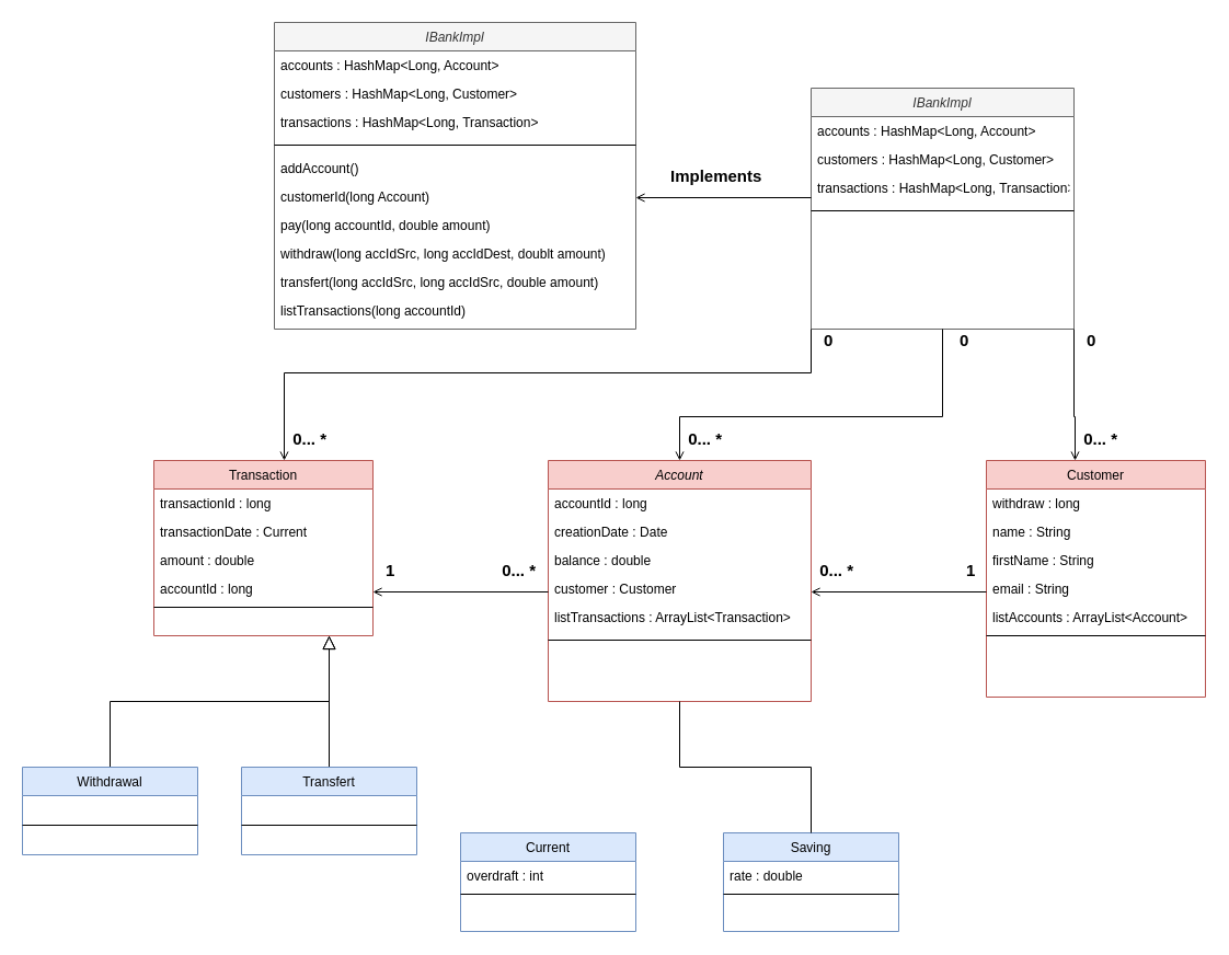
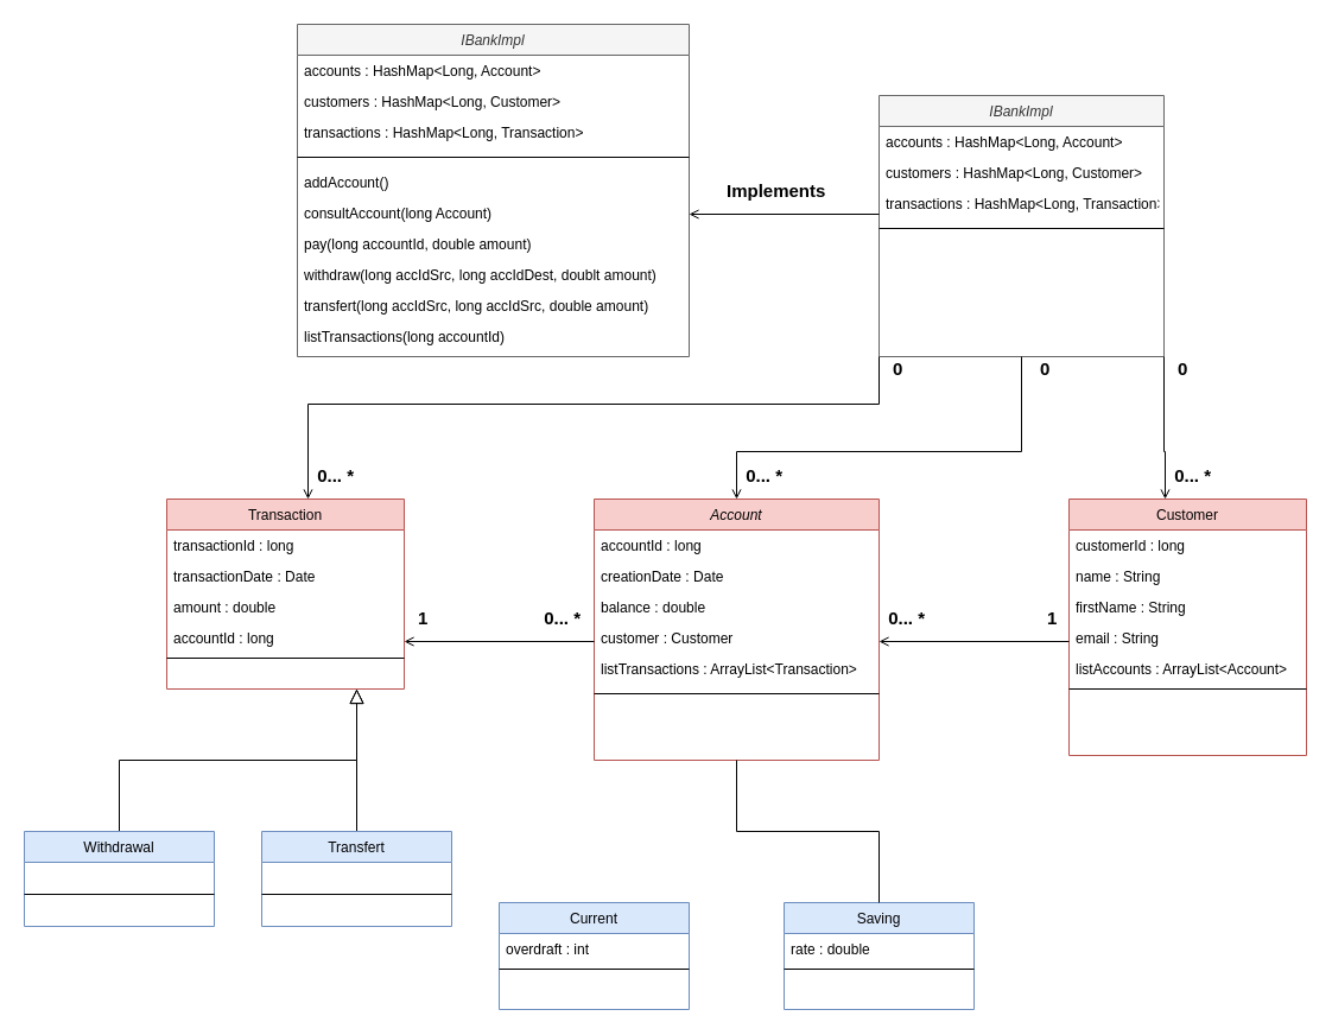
  <mxCell id="0" />
  <mxCell id="1" parent="0" />
  <mxCell id="2" value="Account" style="swimlane;fontStyle=2;align=center;verticalAlign=top;childLayout=stackLayout;horizontal=1;startSize=26;horizontalStack=0;resizeParent=1;resizeLast=0;collapsible=1;marginBottom=0;rounded=0;shadow=0;strokeWidth=1;fillColor=#f8cecc;strokeColor=#b85450;" parent="1" vertex="1"><mxGeometry x="500" y="420" width="240" height="220" as="geometry"><mxRectangle x="230" y="140" width="160" height="26" as="alternateBounds" /></mxGeometry></mxCell>
  <mxCell id="3" value="accountId : long" style="text;align=left;verticalAlign=top;spacingLeft=4;spacingRight=4;overflow=hidden;rotatable=0;points=[[0,0.5],[1,0.5]];portConstraint=eastwest;" parent="2" vertex="1"><mxGeometry y="26" width="240" height="26" as="geometry" /></mxCell>
  <mxCell id="4" value="creationDate : Date" style="text;align=left;verticalAlign=top;spacingLeft=4;spacingRight=4;overflow=hidden;rotatable=0;points=[[0,0.5],[1,0.5]];portConstraint=eastwest;rounded=0;shadow=0;html=0;" parent="2" vertex="1"><mxGeometry y="52" width="240" height="26" as="geometry" /></mxCell>
  <mxCell id="5" value="balance : double" style="text;align=left;verticalAlign=top;spacingLeft=4;spacingRight=4;overflow=hidden;rotatable=0;points=[[0,0.5],[1,0.5]];portConstraint=eastwest;rounded=0;shadow=0;html=0;" parent="2" vertex="1"><mxGeometry y="78" width="240" height="26" as="geometry" /></mxCell>
  <mxCell id="6" value="customer : Customer" style="text;align=left;verticalAlign=top;spacingLeft=4;spacingRight=4;overflow=hidden;rotatable=0;points=[[0,0.5],[1,0.5]];portConstraint=eastwest;rounded=0;shadow=0;html=0;" parent="2" vertex="1"><mxGeometry y="104" width="240" height="26" as="geometry" /></mxCell>
  <mxCell id="7" value="listTransactions : ArrayList&lt;Transaction&gt;" style="text;align=left;verticalAlign=top;spacingLeft=4;spacingRight=4;overflow=hidden;rotatable=0;points=[[0,0.5],[1,0.5]];portConstraint=eastwest;rounded=0;shadow=0;html=0;" parent="2" vertex="1"><mxGeometry y="130" width="240" height="26" as="geometry" /></mxCell>
  <mxCell id="8" value="" style="line;html=1;strokeWidth=1;align=left;verticalAlign=middle;spacingTop=-1;spacingLeft=3;spacingRight=3;rotatable=0;labelPosition=right;points=[];portConstraint=eastwest;" parent="2" vertex="1"><mxGeometry y="156" width="240" height="16" as="geometry" /></mxCell>
  <mxCell id="9" value="Current" style="swimlane;fontStyle=0;align=center;verticalAlign=top;childLayout=stackLayout;horizontal=1;startSize=26;horizontalStack=0;resizeParent=1;resizeLast=0;collapsible=1;marginBottom=0;rounded=0;shadow=0;strokeWidth=1;fillColor=#dae8fc;strokeColor=#6c8ebf;" parent="1" vertex="1"><mxGeometry x="420" y="760" width="160" height="90" as="geometry"><mxRectangle x="130" y="380" width="160" height="26" as="alternateBounds" /></mxGeometry></mxCell>
  <mxCell id="10" value="overdraft : int" style="text;align=left;verticalAlign=top;spacingLeft=4;spacingRight=4;overflow=hidden;rotatable=0;points=[[0,0.5],[1,0.5]];portConstraint=eastwest;" parent="9" vertex="1"><mxGeometry y="26" width="160" height="26" as="geometry" /></mxCell>
  <mxCell id="11" value="" style="line;html=1;strokeWidth=1;align=left;verticalAlign=middle;spacingTop=-1;spacingLeft=3;spacingRight=3;rotatable=0;labelPosition=right;points=[];portConstraint=eastwest;" parent="9" vertex="1"><mxGeometry y="52" width="160" height="8" as="geometry" /></mxCell>
  <mxCell id="12" value="Saving" style="swimlane;fontStyle=0;align=center;verticalAlign=top;childLayout=stackLayout;horizontal=1;startSize=26;horizontalStack=0;resizeParent=1;resizeLast=0;collapsible=1;marginBottom=0;rounded=0;shadow=0;strokeWidth=1;fillColor=#dae8fc;strokeColor=#6c8ebf;" parent="1" vertex="1"><mxGeometry x="660" y="760" width="160" height="90" as="geometry"><mxRectangle x="340" y="380" width="170" height="26" as="alternateBounds" /></mxGeometry></mxCell>
  <mxCell id="13" value="rate : double " style="text;align=left;verticalAlign=top;spacingLeft=4;spacingRight=4;overflow=hidden;rotatable=0;points=[[0,0.5],[1,0.5]];portConstraint=eastwest;" parent="12" vertex="1"><mxGeometry y="26" width="160" height="26" as="geometry" /></mxCell>
  <mxCell id="14" value="" style="line;html=1;strokeWidth=1;align=left;verticalAlign=middle;spacingTop=-1;spacingLeft=3;spacingRight=3;rotatable=0;labelPosition=right;points=[];portConstraint=eastwest;" parent="12" vertex="1"><mxGeometry y="52" width="160" height="8" as="geometry" /></mxCell>
  <mxCell id="15" value="" style="endArrow=none;endSize=10;endFill=0;shadow=0;strokeWidth=1;rounded=0;edgeStyle=elbowEdgeStyle;elbow=vertical;entryX=0.5;entryY=1;entryDx=0;entryDy=0;" parent="1" source="12" target="2" edge="1"><mxGeometry width="160" relative="1" as="geometry"><mxPoint x="670" y="753" as="sourcePoint" /><mxPoint x="660" y="640" as="targetPoint" /><Array as="points"><mxPoint x="740" y="700" /></Array></mxGeometry></mxCell>
  <mxCell id="16" value="Customer" style="swimlane;fontStyle=0;align=center;verticalAlign=top;childLayout=stackLayout;horizontal=1;startSize=26;horizontalStack=0;resizeParent=1;resizeLast=0;collapsible=1;marginBottom=0;rounded=0;shadow=0;strokeWidth=1;fillColor=#f8cecc;strokeColor=#b85450;" parent="1" vertex="1"><mxGeometry x="900" y="420" width="200" height="216" as="geometry"><mxRectangle x="550" y="140" width="160" height="26" as="alternateBounds" /></mxGeometry></mxCell>
- <mxCell id="17" value="withdraw : long" style="text;align=left;verticalAlign=top;spacingLeft=4;spacingRight=4;overflow=hidden;rotatable=0;points=[[0,0.5],[1,0.5]];portConstraint=eastwest;" parent="16" vertex="1"><mxGeometry y="26" width="200" height="26" as="geometry" /></mxCell>
+ <mxCell id="17" value="customerId : long" style="text;align=left;verticalAlign=top;spacingLeft=4;spacingRight=4;overflow=hidden;rotatable=0;points=[[0,0.5],[1,0.5]];portConstraint=eastwest;" parent="16" vertex="1"><mxGeometry y="26" width="200" height="26" as="geometry" /></mxCell>
  <mxCell id="18" value="name : String" style="text;align=left;verticalAlign=top;spacingLeft=4;spacingRight=4;overflow=hidden;rotatable=0;points=[[0,0.5],[1,0.5]];portConstraint=eastwest;rounded=0;shadow=0;html=0;" parent="16" vertex="1"><mxGeometry y="52" width="200" height="26" as="geometry" /></mxCell>
  <mxCell id="19" value="firstName : String" style="text;align=left;verticalAlign=top;spacingLeft=4;spacingRight=4;overflow=hidden;rotatable=0;points=[[0,0.5],[1,0.5]];portConstraint=eastwest;rounded=0;shadow=0;html=0;" parent="16" vertex="1"><mxGeometry y="78" width="200" height="26" as="geometry" /></mxCell>
  <mxCell id="20" value="email : String" style="text;align=left;verticalAlign=top;spacingLeft=4;spacingRight=4;overflow=hidden;rotatable=0;points=[[0,0.5],[1,0.5]];portConstraint=eastwest;rounded=0;shadow=0;html=0;" parent="16" vertex="1"><mxGeometry y="104" width="200" height="26" as="geometry" /></mxCell>
  <mxCell id="21" value="listAccounts : ArrayList&lt;Account&gt;" style="text;align=left;verticalAlign=top;spacingLeft=4;spacingRight=4;overflow=hidden;rotatable=0;points=[[0,0.5],[1,0.5]];portConstraint=eastwest;rounded=0;shadow=0;html=0;" parent="16" vertex="1"><mxGeometry y="130" width="200" height="26" as="geometry" /></mxCell>
  <mxCell id="22" value="" style="line;html=1;strokeWidth=1;align=left;verticalAlign=middle;spacingTop=-1;spacingLeft=3;spacingRight=3;rotatable=0;labelPosition=right;points=[];portConstraint=eastwest;" parent="16" vertex="1"><mxGeometry y="156" width="200" height="8" as="geometry" /></mxCell>
  <mxCell id="23" value="" style="endArrow=open;shadow=0;strokeWidth=1;rounded=0;endFill=1;edgeStyle=elbowEdgeStyle;elbow=vertical;exitX=-0.01;exitY=0.231;exitDx=0;exitDy=0;exitPerimeter=0;" parent="1" edge="1"><mxGeometry x="0.5" y="41" relative="1" as="geometry"><mxPoint x="900" y="540.006" as="sourcePoint" /><mxPoint x="740" y="540" as="targetPoint" /><mxPoint x="-40" y="32" as="offset" /><Array as="points"><mxPoint x="822" y="540" /></Array></mxGeometry></mxCell>
  <mxCell id="24" value="1" style="resizable=0;align=left;verticalAlign=bottom;labelBackgroundColor=none;fontSize=15;fontStyle=1" parent="23" connectable="0" vertex="1"><mxGeometry x="-1" relative="1" as="geometry"><mxPoint x="-20" y="-10" as="offset" /></mxGeometry></mxCell>
  <mxCell id="25" value="0... *" style="resizable=0;align=right;verticalAlign=bottom;labelBackgroundColor=none;fontSize=15;fontStyle=1" parent="23" connectable="0" vertex="1"><mxGeometry x="1" relative="1" as="geometry"><mxPoint x="40" y="-10" as="offset" /></mxGeometry></mxCell>
  <mxCell id="26" value="Transaction" style="swimlane;fontStyle=0;align=center;verticalAlign=top;childLayout=stackLayout;horizontal=1;startSize=26;horizontalStack=0;resizeParent=1;resizeLast=0;collapsible=1;marginBottom=0;rounded=0;shadow=0;strokeWidth=1;fillColor=#f8cecc;strokeColor=#b85450;" parent="1" vertex="1"><mxGeometry x="140" y="420" width="200" height="160" as="geometry"><mxRectangle x="550" y="140" width="160" height="26" as="alternateBounds" /></mxGeometry></mxCell>
  <mxCell id="27" value="transactionId : long" style="text;align=left;verticalAlign=top;spacingLeft=4;spacingRight=4;overflow=hidden;rotatable=0;points=[[0,0.5],[1,0.5]];portConstraint=eastwest;" parent="26" vertex="1"><mxGeometry y="26" width="200" height="26" as="geometry" /></mxCell>
- <mxCell id="28" value="transactionDate : Current" style="text;align=left;verticalAlign=top;spacingLeft=4;spacingRight=4;overflow=hidden;rotatable=0;points=[[0,0.5],[1,0.5]];portConstraint=eastwest;rounded=0;shadow=0;html=0;" parent="26" vertex="1"><mxGeometry y="52" width="200" height="26" as="geometry" /></mxCell>
+ <mxCell id="28" value="transactionDate : Date" style="text;align=left;verticalAlign=top;spacingLeft=4;spacingRight=4;overflow=hidden;rotatable=0;points=[[0,0.5],[1,0.5]];portConstraint=eastwest;rounded=0;shadow=0;html=0;" parent="26" vertex="1"><mxGeometry y="52" width="200" height="26" as="geometry" /></mxCell>
  <mxCell id="29" value="amount : double" style="text;align=left;verticalAlign=top;spacingLeft=4;spacingRight=4;overflow=hidden;rotatable=0;points=[[0,0.5],[1,0.5]];portConstraint=eastwest;rounded=0;shadow=0;html=0;" parent="26" vertex="1"><mxGeometry y="78" width="200" height="26" as="geometry" /></mxCell>
  <mxCell id="30" value="accountId : long" style="text;align=left;verticalAlign=top;spacingLeft=4;spacingRight=4;overflow=hidden;rotatable=0;points=[[0,0.5],[1,0.5]];portConstraint=eastwest;rounded=0;shadow=0;html=0;" parent="26" vertex="1"><mxGeometry y="104" width="200" height="26" as="geometry" /></mxCell>
  <mxCell id="31" value="" style="line;html=1;strokeWidth=1;align=left;verticalAlign=middle;spacingTop=-1;spacingLeft=3;spacingRight=3;rotatable=0;labelPosition=right;points=[];portConstraint=eastwest;" parent="26" vertex="1"><mxGeometry y="130" width="200" height="8" as="geometry" /></mxCell>
  <mxCell id="32" value="" style="endArrow=open;shadow=0;strokeWidth=1;rounded=0;endFill=1;edgeStyle=elbowEdgeStyle;elbow=vertical;exitX=-0.01;exitY=0.231;exitDx=0;exitDy=0;exitPerimeter=0;" parent="1" edge="1"><mxGeometry x="0.5" y="41" relative="1" as="geometry"><mxPoint x="500" y="540.006" as="sourcePoint" /><mxPoint x="340" y="540" as="targetPoint" /><mxPoint x="-40" y="32" as="offset" /><Array as="points"><mxPoint x="422" y="540" /></Array></mxGeometry></mxCell>
  <mxCell id="33" value="1" style="resizable=0;align=left;verticalAlign=bottom;labelBackgroundColor=none;fontSize=15;fontStyle=1" parent="32" connectable="0" vertex="1"><mxGeometry x="-1" relative="1" as="geometry"><mxPoint x="-150" y="-10" as="offset" /></mxGeometry></mxCell>
  <mxCell id="34" value="0... *" style="resizable=0;align=right;verticalAlign=bottom;labelBackgroundColor=none;fontSize=15;fontStyle=1" parent="32" connectable="0" vertex="1"><mxGeometry x="1" relative="1" as="geometry"><mxPoint x="150" y="-10" as="offset" /></mxGeometry></mxCell>
  <mxCell id="35" value="" style="endArrow=block;endSize=10;endFill=0;shadow=0;strokeWidth=1;rounded=0;edgeStyle=elbowEdgeStyle;elbow=vertical;entryX=0.5;entryY=1;entryDx=0;entryDy=0;" parent="1" edge="1"><mxGeometry width="160" relative="1" as="geometry"><mxPoint x="300" y="700" as="sourcePoint" /><mxPoint x="300" y="580" as="targetPoint" /><Array as="points"><mxPoint x="180" y="640" /></Array></mxGeometry></mxCell>
  <mxCell id="36" value="Transfert" style="swimlane;fontStyle=0;align=center;verticalAlign=top;childLayout=stackLayout;horizontal=1;startSize=26;horizontalStack=0;resizeParent=1;resizeLast=0;collapsible=1;marginBottom=0;rounded=0;shadow=0;strokeWidth=1;fillColor=#dae8fc;strokeColor=#6c8ebf;" parent="1" vertex="1"><mxGeometry x="220" y="700" width="160" height="80" as="geometry"><mxRectangle x="130" y="380" width="160" height="26" as="alternateBounds" /></mxGeometry></mxCell>
  <mxCell id="37" value="" style="line;html=1;strokeWidth=1;align=left;verticalAlign=middle;spacingTop=-1;spacingLeft=3;spacingRight=3;rotatable=0;labelPosition=right;points=[];portConstraint=eastwest;" parent="36" vertex="1"><mxGeometry y="26" width="160" height="54" as="geometry" /></mxCell>
  <mxCell id="38" value="" style="endArrow=block;endSize=10;endFill=0;shadow=0;strokeWidth=1;rounded=0;edgeStyle=elbowEdgeStyle;elbow=vertical;" parent="1" edge="1"><mxGeometry width="160" relative="1" as="geometry"><mxPoint x="100" y="700" as="sourcePoint" /><mxPoint x="300" y="580" as="targetPoint" /><Array as="points"><mxPoint x="240" y="640" /></Array></mxGeometry></mxCell>
  <mxCell id="39" value="Withdrawal" style="swimlane;fontStyle=0;align=center;verticalAlign=top;childLayout=stackLayout;horizontal=1;startSize=26;horizontalStack=0;resizeParent=1;resizeLast=0;collapsible=1;marginBottom=0;rounded=0;shadow=0;strokeWidth=1;fillColor=#dae8fc;strokeColor=#6c8ebf;" parent="1" vertex="1"><mxGeometry x="20" y="700" width="160" height="80" as="geometry"><mxRectangle x="130" y="380" width="160" height="26" as="alternateBounds" /></mxGeometry></mxCell>
  <mxCell id="40" value="" style="line;html=1;strokeWidth=1;align=left;verticalAlign=middle;spacingTop=-1;spacingLeft=3;spacingRight=3;rotatable=0;labelPosition=right;points=[];portConstraint=eastwest;" parent="39" vertex="1"><mxGeometry y="26" width="160" height="54" as="geometry" /></mxCell>
  <mxCell id="41" value="IBankImpl" style="swimlane;fontStyle=2;align=center;verticalAlign=top;childLayout=stackLayout;horizontal=1;startSize=26;horizontalStack=0;resizeParent=1;resizeLast=0;collapsible=1;marginBottom=0;rounded=0;shadow=0;strokeWidth=1;fillColor=#f5f5f5;strokeColor=#666666;fontColor=#333333;" vertex="1" parent="1"><mxGeometry x="740" y="80" width="240" height="220" as="geometry"><mxRectangle x="230" y="140" width="160" height="26" as="alternateBounds" /></mxGeometry></mxCell>
  <mxCell id="42" value="accounts : HashMap&lt;Long, Account&gt;" style="text;align=left;verticalAlign=top;spacingLeft=4;spacingRight=4;overflow=hidden;rotatable=0;points=[[0,0.5],[1,0.5]];portConstraint=eastwest;" vertex="1" parent="41"><mxGeometry y="26" width="240" height="26" as="geometry" /></mxCell>
  <mxCell id="43" value="customers : HashMap&lt;Long, Customer&gt;" style="text;align=left;verticalAlign=top;spacingLeft=4;spacingRight=4;overflow=hidden;rotatable=0;points=[[0,0.5],[1,0.5]];portConstraint=eastwest;rounded=0;shadow=0;html=0;" vertex="1" parent="41"><mxGeometry y="52" width="240" height="26" as="geometry" /></mxCell>
  <mxCell id="44" value="transactions : HashMap&lt;Long, Transaction&gt;" style="text;align=left;verticalAlign=top;spacingLeft=4;spacingRight=4;overflow=hidden;rotatable=0;points=[[0,0.5],[1,0.5]];portConstraint=eastwest;rounded=0;shadow=0;html=0;" vertex="1" parent="41"><mxGeometry y="78" width="240" height="26" as="geometry" /></mxCell>
  <mxCell id="45" value="" style="line;html=1;strokeWidth=1;align=left;verticalAlign=middle;spacingTop=-1;spacingLeft=3;spacingRight=3;rotatable=0;labelPosition=right;points=[];portConstraint=eastwest;" vertex="1" parent="41"><mxGeometry y="104" width="240" height="16" as="geometry" /></mxCell>
  <mxCell id="46" value="IBankImpl" style="swimlane;fontStyle=2;align=center;verticalAlign=top;childLayout=stackLayout;horizontal=1;startSize=26;horizontalStack=0;resizeParent=1;resizeLast=0;collapsible=1;marginBottom=0;rounded=0;shadow=0;strokeWidth=1;fillColor=#f5f5f5;strokeColor=#666666;fontColor=#333333;" vertex="1" parent="1"><mxGeometry x="250" y="20" width="330" height="280" as="geometry"><mxRectangle x="230" y="140" width="160" height="26" as="alternateBounds" /></mxGeometry></mxCell>
  <mxCell id="47" value="accounts : HashMap&lt;Long, Account&gt;" style="text;align=left;verticalAlign=top;spacingLeft=4;spacingRight=4;overflow=hidden;rotatable=0;points=[[0,0.5],[1,0.5]];portConstraint=eastwest;" vertex="1" parent="46"><mxGeometry y="26" width="330" height="26" as="geometry" /></mxCell>
  <mxCell id="48" value="customers : HashMap&lt;Long, Customer&gt;" style="text;align=left;verticalAlign=top;spacingLeft=4;spacingRight=4;overflow=hidden;rotatable=0;points=[[0,0.5],[1,0.5]];portConstraint=eastwest;rounded=0;shadow=0;html=0;" vertex="1" parent="46"><mxGeometry y="52" width="330" height="26" as="geometry" /></mxCell>
  <mxCell id="49" value="transactions : HashMap&lt;Long, Transaction&gt;" style="text;align=left;verticalAlign=top;spacingLeft=4;spacingRight=4;overflow=hidden;rotatable=0;points=[[0,0.5],[1,0.5]];portConstraint=eastwest;rounded=0;shadow=0;html=0;" vertex="1" parent="46"><mxGeometry y="78" width="330" height="26" as="geometry" /></mxCell>
  <mxCell id="50" value="" style="line;html=1;strokeWidth=1;align=left;verticalAlign=middle;spacingTop=-1;spacingLeft=3;spacingRight=3;rotatable=0;labelPosition=right;points=[];portConstraint=eastwest;" vertex="1" parent="46"><mxGeometry y="104" width="330" height="16" as="geometry" /></mxCell>
  <mxCell id="51" value="addAccount()" style="text;align=left;verticalAlign=top;spacingLeft=4;spacingRight=4;overflow=hidden;rotatable=0;points=[[0,0.5],[1,0.5]];portConstraint=eastwest;rounded=0;shadow=0;html=0;" vertex="1" parent="46"><mxGeometry y="120" width="330" height="26" as="geometry" /></mxCell>
- <mxCell id="52" value="customerId(long Account)&#10;" style="text;align=left;verticalAlign=top;spacingLeft=4;spacingRight=4;overflow=hidden;rotatable=0;points=[[0,0.5],[1,0.5]];portConstraint=eastwest;rounded=0;shadow=0;html=0;" vertex="1" parent="46"><mxGeometry y="146" width="330" height="26" as="geometry" /></mxCell>
+ <mxCell id="52" value="consultAccount(long Account)&#10;" style="text;align=left;verticalAlign=top;spacingLeft=4;spacingRight=4;overflow=hidden;rotatable=0;points=[[0,0.5],[1,0.5]];portConstraint=eastwest;rounded=0;shadow=0;html=0;" vertex="1" parent="46"><mxGeometry y="146" width="330" height="26" as="geometry" /></mxCell>
  <mxCell id="53" value="pay(long accountId, double amount)" style="text;align=left;verticalAlign=top;spacingLeft=4;spacingRight=4;overflow=hidden;rotatable=0;points=[[0,0.5],[1,0.5]];portConstraint=eastwest;rounded=0;shadow=0;html=0;" vertex="1" parent="46"><mxGeometry y="172" width="330" height="26" as="geometry" /></mxCell>
  <mxCell id="54" value="withdraw(long accIdSrc, long accIdDest, doublt amount)" style="text;align=left;verticalAlign=top;spacingLeft=4;spacingRight=4;overflow=hidden;rotatable=0;points=[[0,0.5],[1,0.5]];portConstraint=eastwest;rounded=0;shadow=0;html=0;" vertex="1" parent="46"><mxGeometry y="198" width="330" height="26" as="geometry" /></mxCell>
  <mxCell id="55" value="transfert(long accIdSrc, long accIdSrc, double amount)" style="text;align=left;verticalAlign=top;spacingLeft=4;spacingRight=4;overflow=hidden;rotatable=0;points=[[0,0.5],[1,0.5]];portConstraint=eastwest;rounded=0;shadow=0;html=0;" vertex="1" parent="46"><mxGeometry y="224" width="330" height="26" as="geometry" /></mxCell>
  <mxCell id="56" value="listTransactions(long accountId)" style="text;align=left;verticalAlign=top;spacingLeft=4;spacingRight=4;overflow=hidden;rotatable=0;points=[[0,0.5],[1,0.5]];portConstraint=eastwest;rounded=0;shadow=0;html=0;" vertex="1" parent="46"><mxGeometry y="250" width="330" height="26" as="geometry" /></mxCell>
  <mxCell id="57" value="" style="endArrow=open;shadow=0;strokeWidth=1;rounded=0;endFill=1;edgeStyle=elbowEdgeStyle;elbow=vertical;exitX=-0.01;exitY=0.231;exitDx=0;exitDy=0;exitPerimeter=0;" edge="1" parent="1"><mxGeometry x="0.5" y="41" relative="1" as="geometry"><mxPoint x="740" y="180.006" as="sourcePoint" /><mxPoint x="580" y="180" as="targetPoint" /><mxPoint x="-40" y="32" as="offset" /><Array as="points"><mxPoint x="662" y="180" /></Array></mxGeometry></mxCell>
  <mxCell id="58" value="Implements" style="resizable=0;align=left;verticalAlign=bottom;labelBackgroundColor=none;fontSize=15;fontStyle=1" connectable="0" vertex="1" parent="57"><mxGeometry x="-1" relative="1" as="geometry"><mxPoint x="-130" y="-10" as="offset" /></mxGeometry></mxCell>
  <mxCell id="59" value="" style="resizable=0;align=right;verticalAlign=bottom;labelBackgroundColor=none;fontSize=15;fontStyle=1" connectable="0" vertex="1" parent="57"><mxGeometry x="1" relative="1" as="geometry"><mxPoint x="150" y="-10" as="offset" /></mxGeometry></mxCell>
  <mxCell id="60" value="" style="endArrow=open;shadow=0;strokeWidth=1;rounded=0;endFill=1;edgeStyle=elbowEdgeStyle;elbow=vertical;exitX=0.5;exitY=1;exitDx=0;exitDy=0;entryX=0.5;entryY=0;entryDx=0;entryDy=0;" edge="1" parent="1" source="41" target="2"><mxGeometry x="0.5" y="41" relative="1" as="geometry"><mxPoint x="874" y="370.006" as="sourcePoint" /><mxPoint x="620" y="410" as="targetPoint" /><mxPoint x="-40" y="32" as="offset" /><Array as="points"><mxPoint x="750" y="380" /></Array></mxGeometry></mxCell>
  <mxCell id="61" value="0" style="resizable=0;align=left;verticalAlign=bottom;labelBackgroundColor=none;fontSize=15;fontStyle=1" connectable="0" vertex="1" parent="60"><mxGeometry x="-1" relative="1" as="geometry"><mxPoint x="14" y="20" as="offset" /></mxGeometry></mxCell>
  <mxCell id="62" value="0... *" style="resizable=0;align=right;verticalAlign=bottom;labelBackgroundColor=none;fontSize=15;fontStyle=1" connectable="0" vertex="1" parent="60"><mxGeometry x="1" relative="1" as="geometry"><mxPoint x="40" y="-10" as="offset" /></mxGeometry></mxCell>
  <mxCell id="63" value="" style="endArrow=open;shadow=0;strokeWidth=1;rounded=0;endFill=1;edgeStyle=elbowEdgeStyle;elbow=vertical;exitX=0;exitY=1;exitDx=0;exitDy=0;" edge="1" parent="1" source="41"><mxGeometry x="0.5" y="41" relative="1" as="geometry"><mxPoint x="740" y="280" as="sourcePoint" /><mxPoint x="259" y="420" as="targetPoint" /><mxPoint x="-40" y="32" as="offset" /><Array as="points"><mxPoint x="620" y="340" /></Array></mxGeometry></mxCell>
  <mxCell id="64" value="0" style="resizable=0;align=left;verticalAlign=bottom;labelBackgroundColor=none;fontSize=15;fontStyle=1" connectable="0" vertex="1" parent="63"><mxGeometry x="-1" relative="1" as="geometry"><mxPoint x="10" y="20" as="offset" /></mxGeometry></mxCell>
  <mxCell id="65" value="0... *" style="resizable=0;align=right;verticalAlign=bottom;labelBackgroundColor=none;fontSize=15;fontStyle=1" connectable="0" vertex="1" parent="63"><mxGeometry x="1" relative="1" as="geometry"><mxPoint x="40" y="-10" as="offset" /></mxGeometry></mxCell>
  <mxCell id="66" value="" style="endArrow=open;shadow=0;strokeWidth=1;rounded=0;endFill=1;edgeStyle=elbowEdgeStyle;elbow=vertical;exitX=0.5;exitY=1;exitDx=0;exitDy=0;entryX=0.405;entryY=0;entryDx=0;entryDy=0;entryPerimeter=0;" edge="1" parent="1" target="16"><mxGeometry x="0.5" y="41" relative="1" as="geometry"><mxPoint x="980" y="300" as="sourcePoint" /><mxPoint x="740" y="420" as="targetPoint" /><mxPoint x="-40" y="32" as="offset" /><Array as="points"><mxPoint x="870" y="380" /></Array></mxGeometry></mxCell>
  <mxCell id="67" value="0" style="resizable=0;align=left;verticalAlign=bottom;labelBackgroundColor=none;fontSize=15;fontStyle=1" connectable="0" vertex="1" parent="66"><mxGeometry x="-1" relative="1" as="geometry"><mxPoint x="10" y="20" as="offset" /></mxGeometry></mxCell>
  <mxCell id="68" value="0... *" style="resizable=0;align=right;verticalAlign=bottom;labelBackgroundColor=none;fontSize=15;fontStyle=1" connectable="0" vertex="1" parent="66"><mxGeometry x="1" relative="1" as="geometry"><mxPoint x="40" y="-10" as="offset" /></mxGeometry></mxCell>
